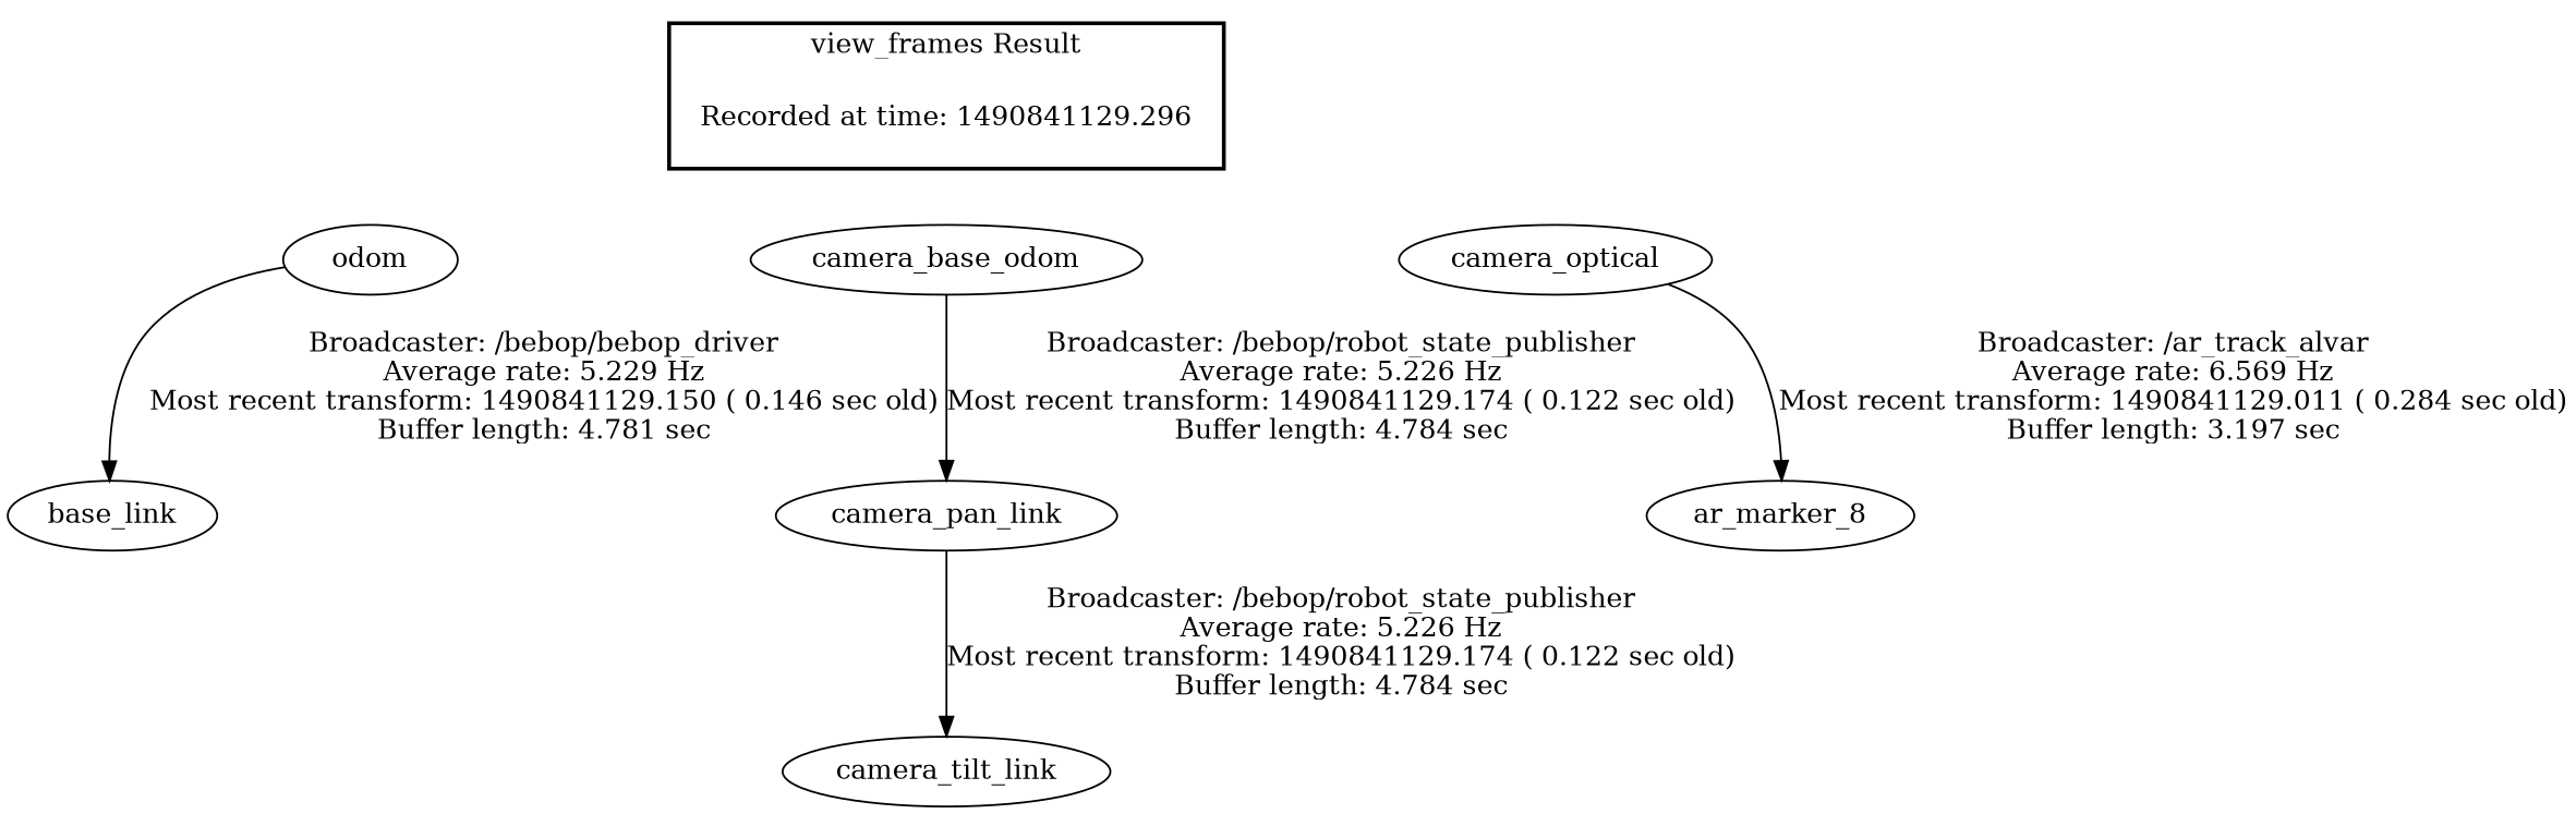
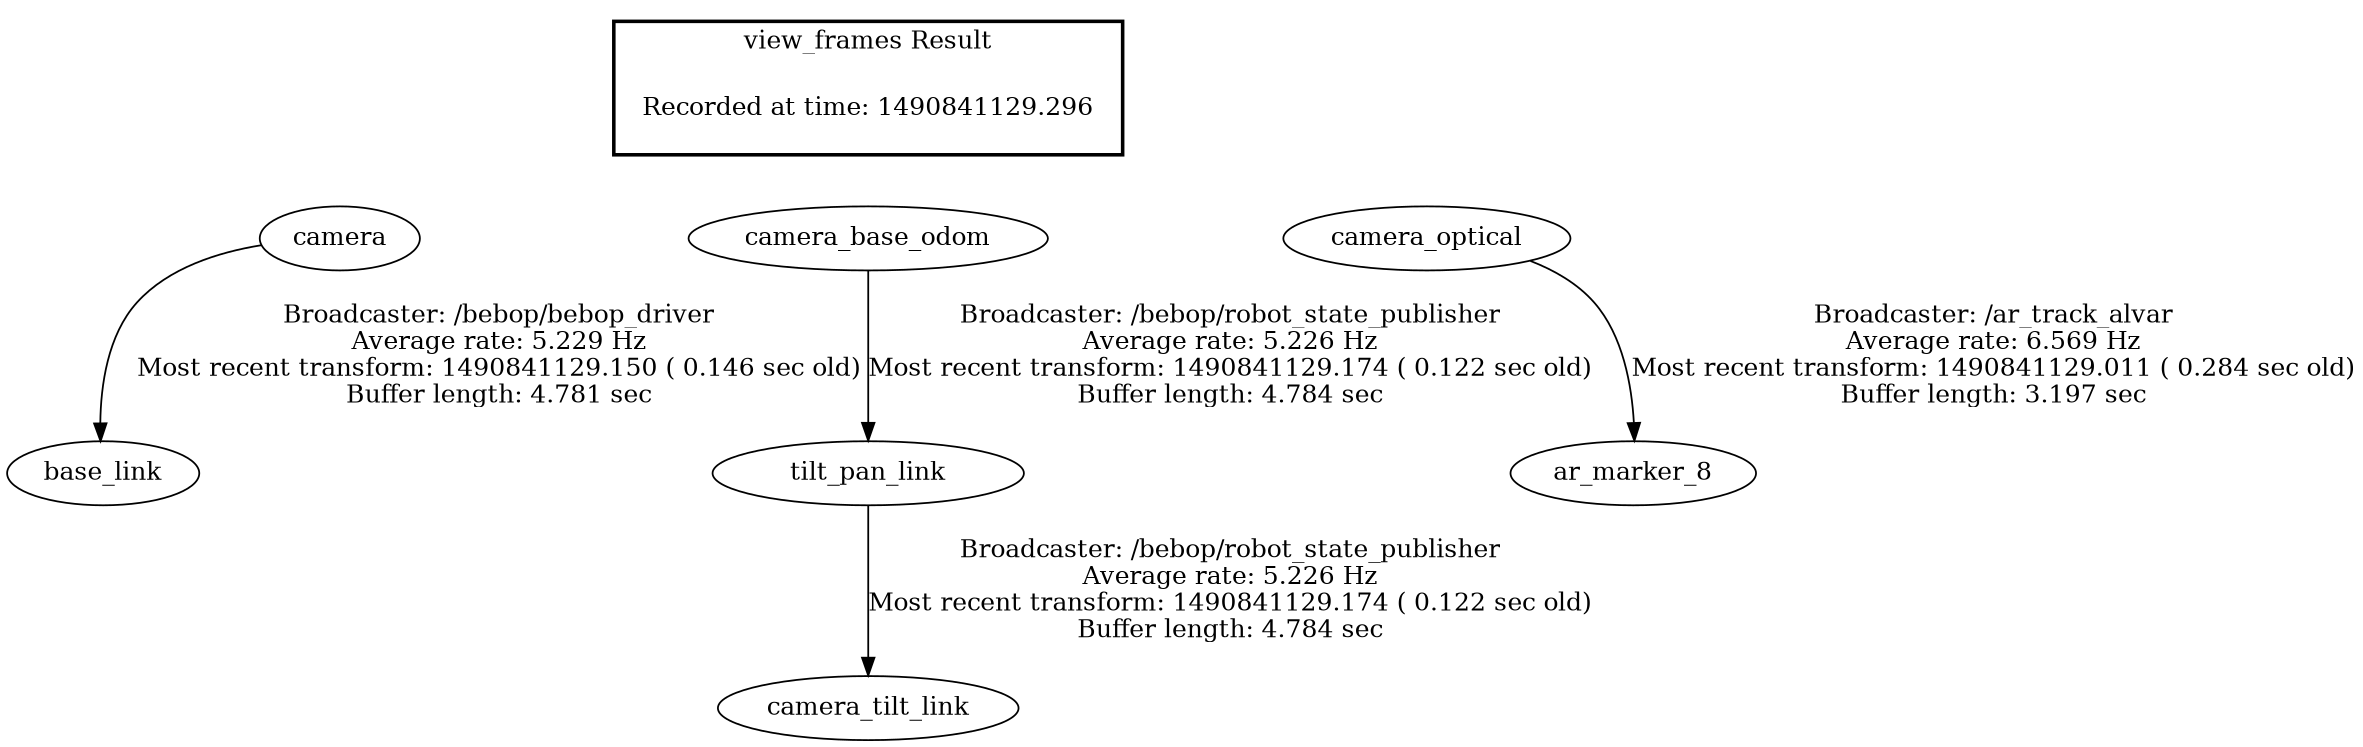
  digraph {
    "Recorded at time: 1490841129.296" [shape=plaintext]
-   odom
+   odom [label=camera]
    n3 [label=camera_base_odom]
    camera_optical
    base_link
-   camera_pan_link
+   camera_pan_link [label=tilt_pan_link]
    camera_tilt_link
    ar_marker_8
    subgraph cluster_1 {
      color=black
      label="view_frames Result"
      style=bold
      "Recorded at time: 1490841129.296"
    }
    "Recorded at time: 1490841129.296" -> odom [style=invis]
    "Recorded at time: 1490841129.296" -> n3 [style=invis]
    "Recorded at time: 1490841129.296" -> camera_optical [style=invis]
    odom -> base_link [label="Broadcaster: /bebop/bebop_driver\nAverage rate: 5.229 Hz\nMost recent transform: 1490841129.150 ( 0.146 sec old)\nBuffer length: 4.781 sec\n"]
    n3 -> camera_pan_link [label="Broadcaster: /bebop/robot_state_publisher\nAverage rate: 5.226 Hz\nMost recent transform: 1490841129.174 ( 0.122 sec old)\nBuffer length: 4.784 sec\n"]
    camera_optical -> ar_marker_8 [label="Broadcaster: /ar_track_alvar\nAverage rate: 6.569 Hz\nMost recent transform: 1490841129.011 ( 0.284 sec old)\nBuffer length: 3.197 sec\n"]
    camera_pan_link -> camera_tilt_link [label="Broadcaster: /bebop/robot_state_publisher\nAverage rate: 5.226 Hz\nMost recent transform: 1490841129.174 ( 0.122 sec old)\nBuffer length: 4.784 sec\n"]
  }
